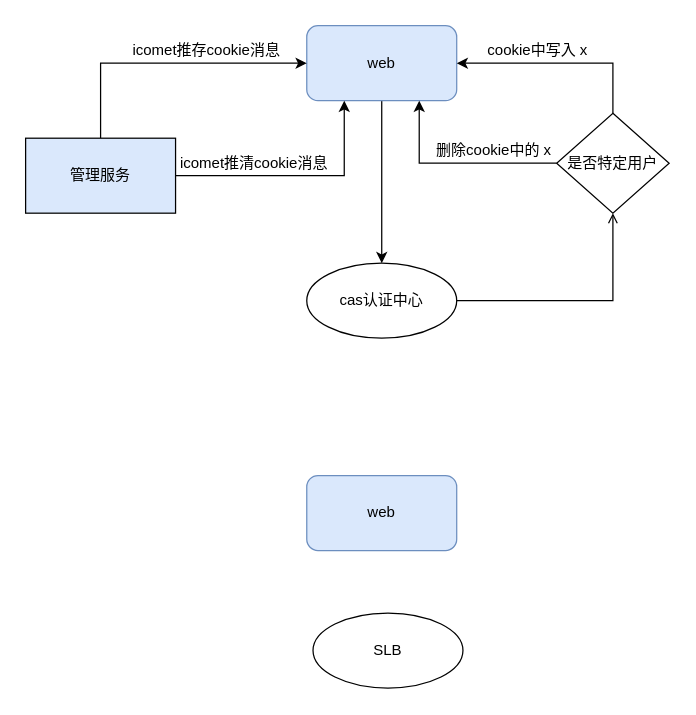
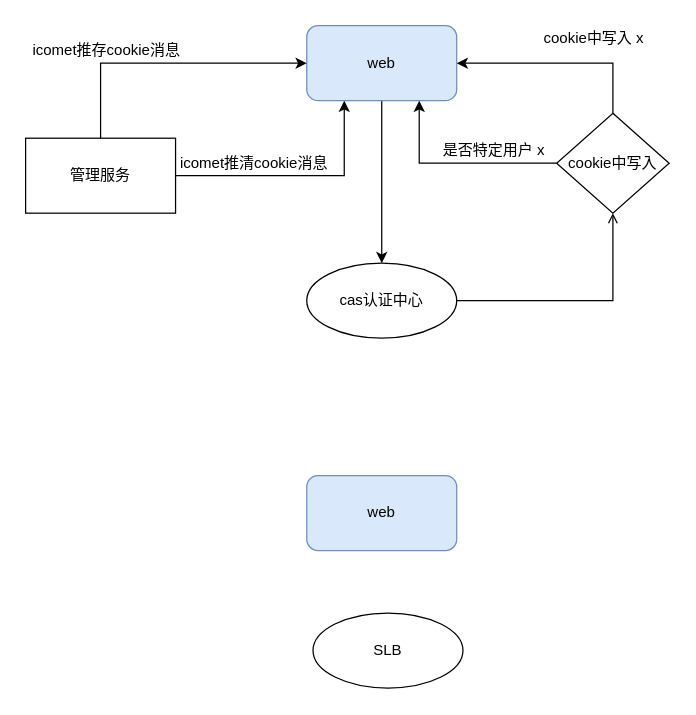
  <mxCell id="0" />
  <mxCell id="1" parent="0" />
  <mxCell id="2" style="edgeStyle=orthogonalEdgeStyle;rounded=0;orthogonalLoop=1;jettySize=auto;html=1;exitX=0.5;exitY=1;exitDx=0;exitDy=0;entryX=0.5;entryY=0;entryDx=0;entryDy=0;" edge="1" parent="1" source="3" target="5"><mxGeometry relative="1" as="geometry" /></mxCell>
  <mxCell id="3" value="web" style="rounded=1;whiteSpace=wrap;html=1;fillColor=#dae8fc;strokeColor=#6c8ebf;" vertex="1" parent="1"><mxGeometry x="245" y="20" width="120" height="60" as="geometry" /></mxCell>
  <mxCell id="4" style="edgeStyle=orthogonalEdgeStyle;rounded=0;orthogonalLoop=1;jettySize=auto;html=1;exitX=1;exitY=0.5;exitDx=0;exitDy=0;entryX=0.5;entryY=1;entryDx=0;entryDy=0;endArrow=open;" edge="1" parent="1" source="5" target="8"><mxGeometry relative="1" as="geometry"><mxPoint x="425" y="240" as="targetPoint" /></mxGeometry></mxCell>
  <mxCell id="5" value="cas认证中心" style="ellipse;whiteSpace=wrap;html=1;" vertex="1" parent="1"><mxGeometry x="245" y="210" width="120" height="60" as="geometry" /></mxCell>
  <mxCell id="6" style="edgeStyle=orthogonalEdgeStyle;rounded=0;orthogonalLoop=1;jettySize=auto;html=1;exitX=0.5;exitY=0;exitDx=0;exitDy=0;entryX=1;entryY=0.5;entryDx=0;entryDy=0;" edge="1" parent="1" source="8" target="3"><mxGeometry relative="1" as="geometry" /></mxCell>
  <mxCell id="7" style="edgeStyle=orthogonalEdgeStyle;rounded=0;orthogonalLoop=1;jettySize=auto;html=1;exitX=0;exitY=0.5;exitDx=0;exitDy=0;entryX=0.75;entryY=1;entryDx=0;entryDy=0;" edge="1" parent="1" source="8" target="3"><mxGeometry relative="1" as="geometry" /></mxCell>
- <mxCell id="8" value="是否特定用户" style="rhombus;whiteSpace=wrap;html=1;" vertex="1" parent="1"><mxGeometry x="445" y="90" width="90" height="80" as="geometry" /></mxCell>
- <mxCell id="9" value="cookie中写入 x" style="text;html=1;strokeColor=none;fillColor=none;align=center;verticalAlign=middle;whiteSpace=wrap;rounded=0;" vertex="1" parent="1"><mxGeometry x="365" y="30" width="130" height="20" as="geometry" /></mxCell>
- <mxCell id="10" value="删除cookie中的 x" style="text;html=1;strokeColor=none;fillColor=none;align=center;verticalAlign=middle;whiteSpace=wrap;rounded=0;" vertex="1" parent="1"><mxGeometry x="335" y="110" width="120" height="20" as="geometry" /></mxCell>
+ <mxCell id="8" value="cookie中写入" style="rhombus;whiteSpace=wrap;html=1;" vertex="1" parent="1"><mxGeometry x="445" y="90" width="90" height="80" as="geometry" /></mxCell>
+ <mxCell id="9" value="cookie中写入 x" style="text;html=1;strokeColor=none;fillColor=none;align=center;verticalAlign=middle;whiteSpace=wrap;rounded=0;" vertex="1" parent="1"><mxGeometry x="410" y="20" width="130" height="20" as="geometry" /></mxCell>
+ <mxCell id="10" value="是否特定用户 x" style="text;html=1;strokeColor=none;fillColor=none;align=center;verticalAlign=middle;whiteSpace=wrap;rounded=0;" vertex="1" parent="1"><mxGeometry x="335" y="110" width="120" height="20" as="geometry" /></mxCell>
  <mxCell id="11" style="edgeStyle=orthogonalEdgeStyle;rounded=0;orthogonalLoop=1;jettySize=auto;html=1;exitX=0.5;exitY=0;exitDx=0;exitDy=0;entryX=0;entryY=0.5;entryDx=0;entryDy=0;" edge="1" parent="1" source="13" target="3"><mxGeometry relative="1" as="geometry" /></mxCell>
  <mxCell id="12" style="edgeStyle=orthogonalEdgeStyle;rounded=0;orthogonalLoop=1;jettySize=auto;html=1;exitX=1;exitY=0.5;exitDx=0;exitDy=0;entryX=0.25;entryY=1;entryDx=0;entryDy=0;" edge="1" parent="1" source="13" target="3"><mxGeometry relative="1" as="geometry" /></mxCell>
- <mxCell id="13" value="管理服务" style="rounded=0;whiteSpace=wrap;html=1;fillColor=#dae8fc;" vertex="1" parent="1"><mxGeometry x="20" y="110" width="120" height="60" as="geometry" /></mxCell>
- <mxCell id="14" value="icomet推存cookie消息" style="text;html=1;strokeColor=none;fillColor=none;align=center;verticalAlign=middle;whiteSpace=wrap;rounded=0;" vertex="1" parent="1"><mxGeometry x="85" y="30" width="160" height="20" as="geometry" /></mxCell>
+ <mxCell id="13" value="管理服务" style="rounded=0;whiteSpace=wrap;html=1;" vertex="1" parent="1"><mxGeometry x="20" y="110" width="120" height="60" as="geometry" /></mxCell>
+ <mxCell id="14" value="icomet推存cookie消息" style="text;html=1;strokeColor=none;fillColor=none;align=center;verticalAlign=middle;whiteSpace=wrap;rounded=0;" vertex="1" parent="1"><mxGeometry x="5" y="30" width="160" height="20" as="geometry" /></mxCell>
  <mxCell id="15" value="icomet推清cookie消息" style="text;html=1;strokeColor=none;fillColor=none;align=center;verticalAlign=middle;whiteSpace=wrap;rounded=0;" vertex="1" parent="1"><mxGeometry x="123" y="120" width="160" height="20" as="geometry" /></mxCell>
  <mxCell id="16" value="web" style="rounded=1;whiteSpace=wrap;html=1;fillColor=#dae8fc;strokeColor=#6c8ebf;" vertex="1" parent="1"><mxGeometry x="245" y="380" width="120" height="60" as="geometry" /></mxCell>
  <mxCell id="17" value="SLB" style="ellipse;whiteSpace=wrap;html=1;" vertex="1" parent="1"><mxGeometry x="250" y="490" width="120" height="60" as="geometry" /></mxCell>
